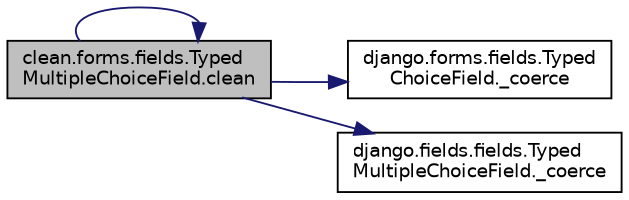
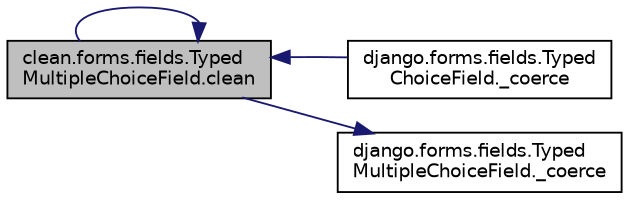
  digraph {
    rankdir=LR
    node [color=black fillcolor=white fontname=Helvetica fontsize=10 shape=record style=filled]
    edge [color=midnightblue fontname=Helvetica fontsize=10 labelfontname=Helvetica labelfontsize=10 style=solid]
    n1 [fillcolor=grey75 fontcolor=black height=0.2 label="clean.forms.fields.Typed\lMultipleChoiceField.clean" width=0.4]
    n2 [height=0.2 label="django.forms.fields.Typed\lChoiceField._coerce" width=0.4]
-   n3 [height=0.2 label="django.fields.fields.Typed\lMultipleChoiceField._coerce" width=0.4]
+   n3 [height=0.2 label="django.forms.fields.Typed\lMultipleChoiceField._coerce" width=0.4]
    n1 -> n1
-   n1 -> n2
+   n2 -> n1
    n1 -> n3
  }
